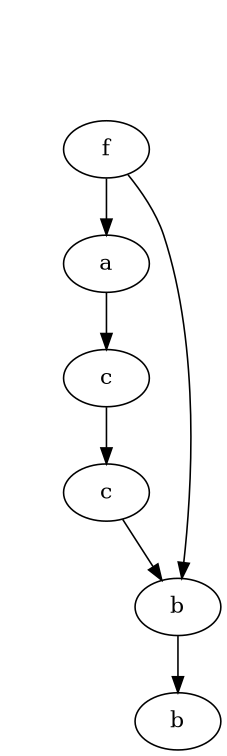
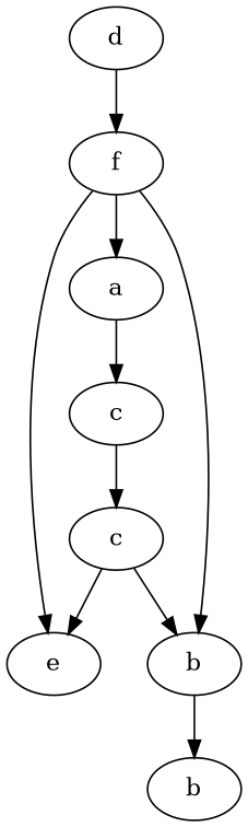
  digraph {
+   n1 [label=e]
    n2 [label=b]
    n3 [label=b]
    n4 [label=f]
    n5 [label=a]
    n6 [label=c]
+   n7 [label=d]
    n8 [label=c]
    n3 -> n2
+   n4 -> n1
    n4 -> n3
    n4 -> n5
    n5 -> n8
+   n6 -> n1
    n6 -> n3
+   n7 -> n4
    n8 -> n6
  }
